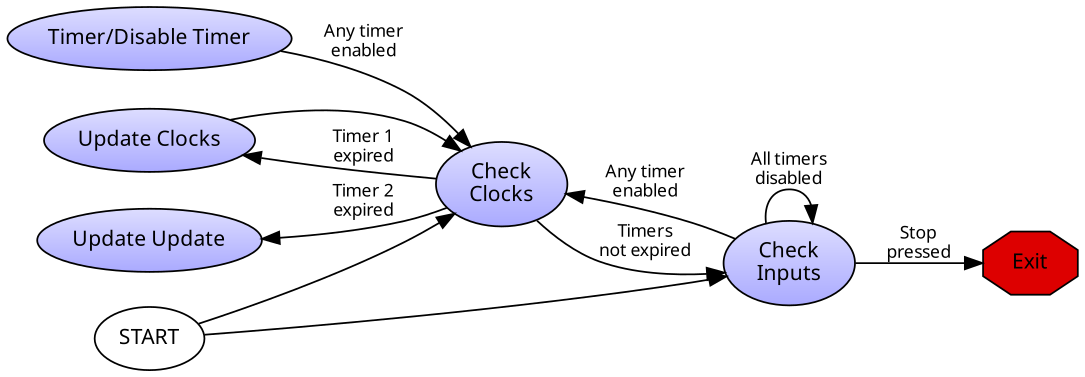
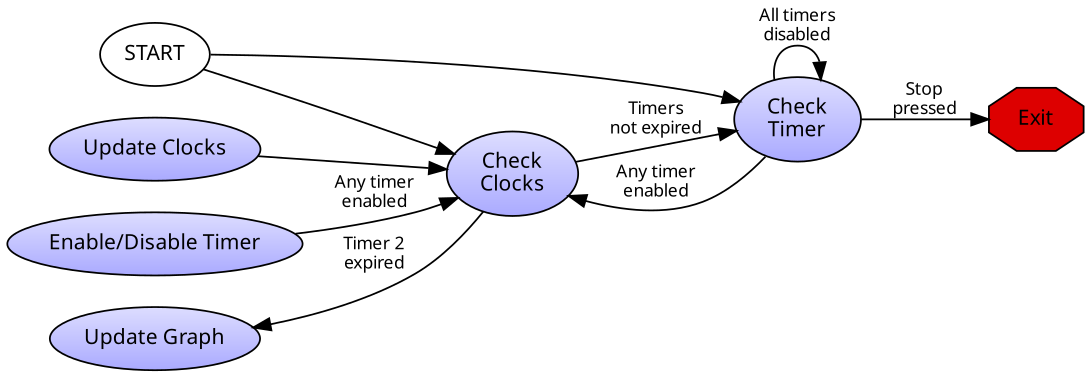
  digraph {
    rankdir=LR
    node [fillcolor="#AAAAFF:#DDDDFF" fontname=Sans fontsize=12 gradientangle=90 style=filled]
    edge [fontname=Sans fontsize=10]
    n1 [label="Update Clocks"]
-   n2 [label="Update Update"]
+   n2 [label="Update Graph"]
    n3 [label="Check\nClocks"]
    START [fillcolor=white]
-   n5 [label="Check\nInputs"]
+   n5 [label="Check\nTimer"]
    n6 [fillcolor="#DD0000" label=Exit shape=octagon]
-   n7 [label="Timer/Disable Timer"]
+   n7 [label="Enable/Disable Timer"]
    subgraph sub_1 {
      rank=same
      n1
      n2
    }
    n1 -> n3
-   n3 -> n1 [label="Timer 1\nexpired"]
    n3 -> n2 [label="Timer 2\nexpired"]
    n3 -> n5 [label="Timers\nnot expired"]
    START -> n3
    START -> n5
    n5 -> n3 [label="Any timer\nenabled"]
    n5 -> n5 [label="All timers\ndisabled"]
    n5 -> n6 [label="Stop\npressed"]
    n7 -> n3 [label="Any timer\nenabled"]
  }
